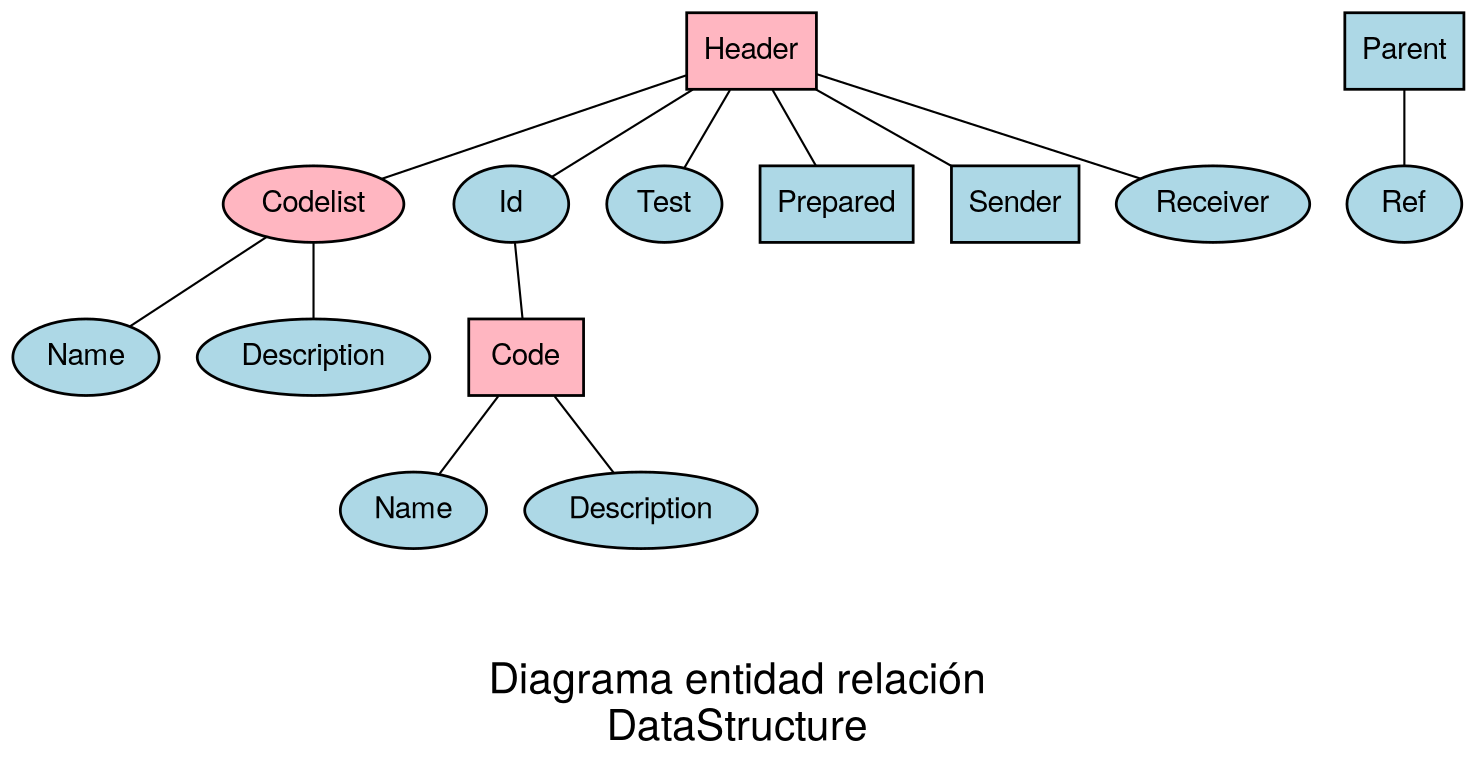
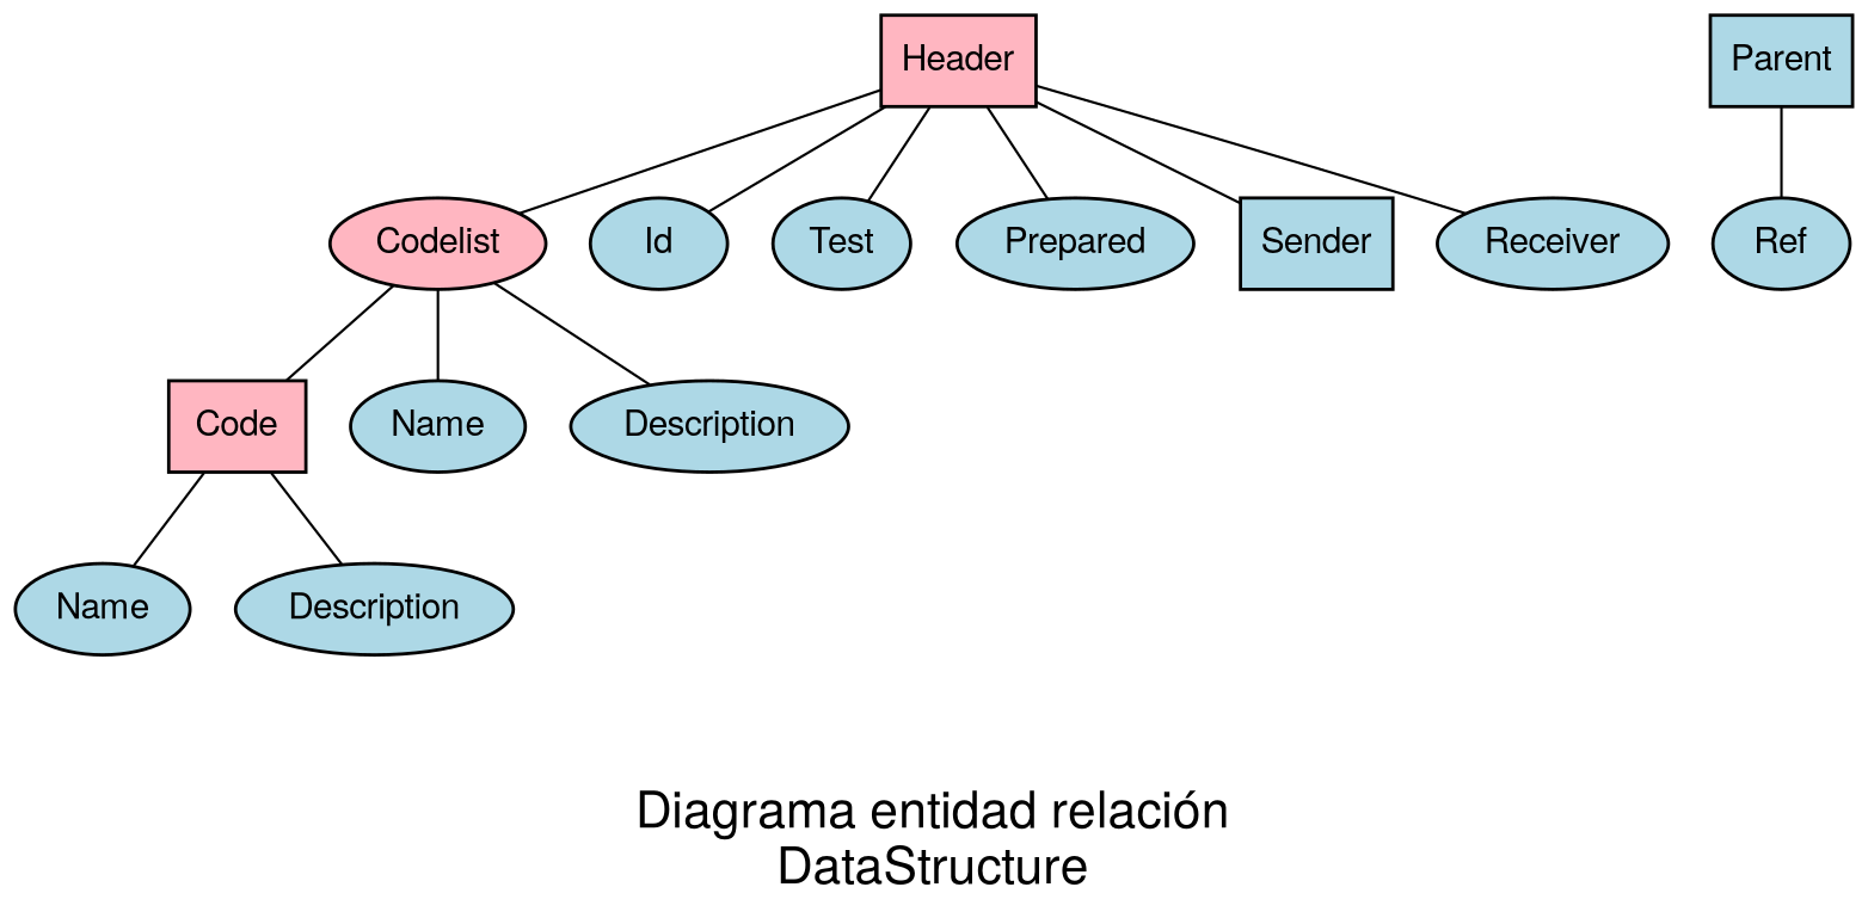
  graph {
    fontname="Helvetica,Arial,sans-serif"
    fontsize=20
    label="\n\nDiagrama entidad relación\nDataStructure"
    node [fillcolor=lightblue fontname="Helvetica,Arial,sans-serif" penwidth=1.3 shape=ellipse style=filled]
    edge [fontname="Helvetica,Arial,sans-serif"]
    Header [fillcolor=lightpink shape=box]
    Codelist [fillcolor=lightpink]
    Id
    Test
-   Prepared [shape=box]
+   Prepared
    Sender [shape=box]
    Receiver
    Code [fillcolor=lightpink shape=box]
    Name
    Description
    n11 [label=Name]
    n12 [label=Description]
    Parent [shape=box]
    Ref
    Header -- Codelist
    Header -- Id
    Header -- Test
    Header -- Prepared
    Header -- Sender
    Header -- Receiver
-   Id -- Code
+   Codelist -- Code
    Codelist -- Name
    Codelist -- Description
    Code -- n11
    Code -- n12
    Parent -- Ref
  }
